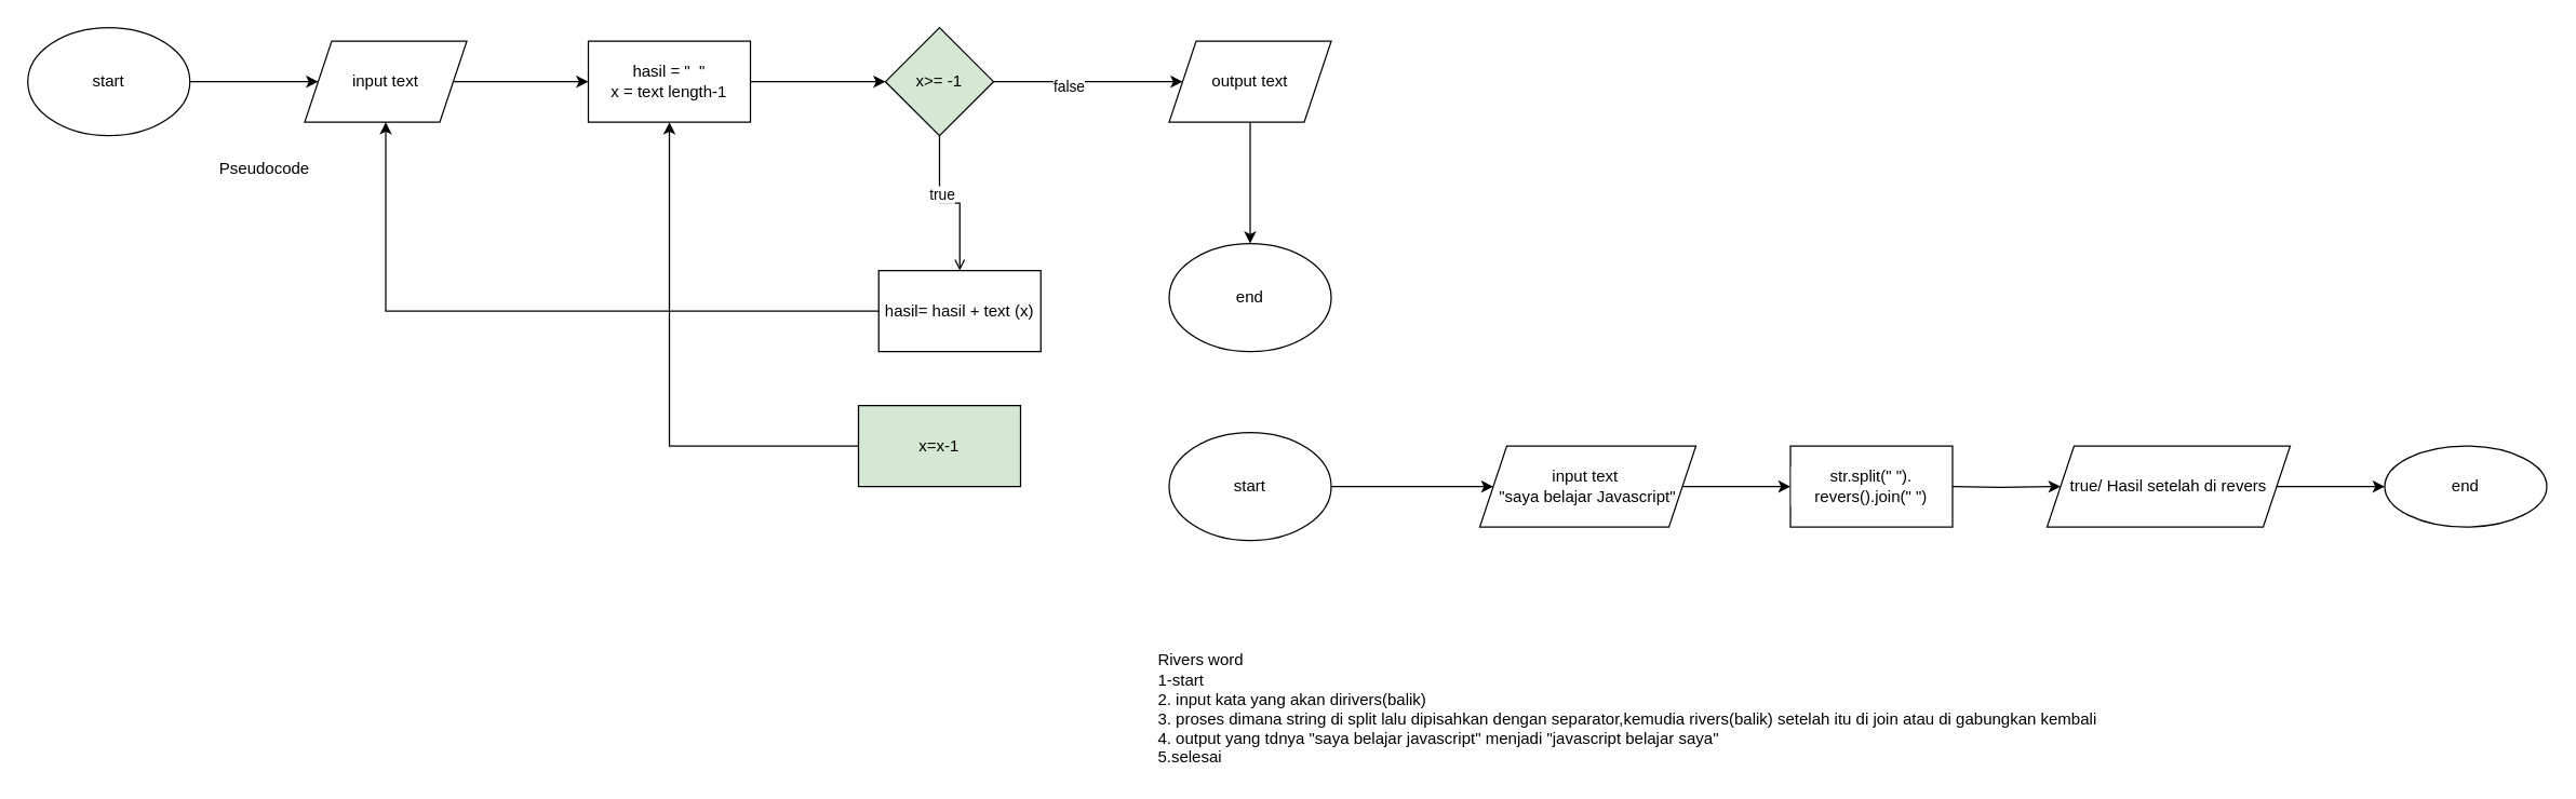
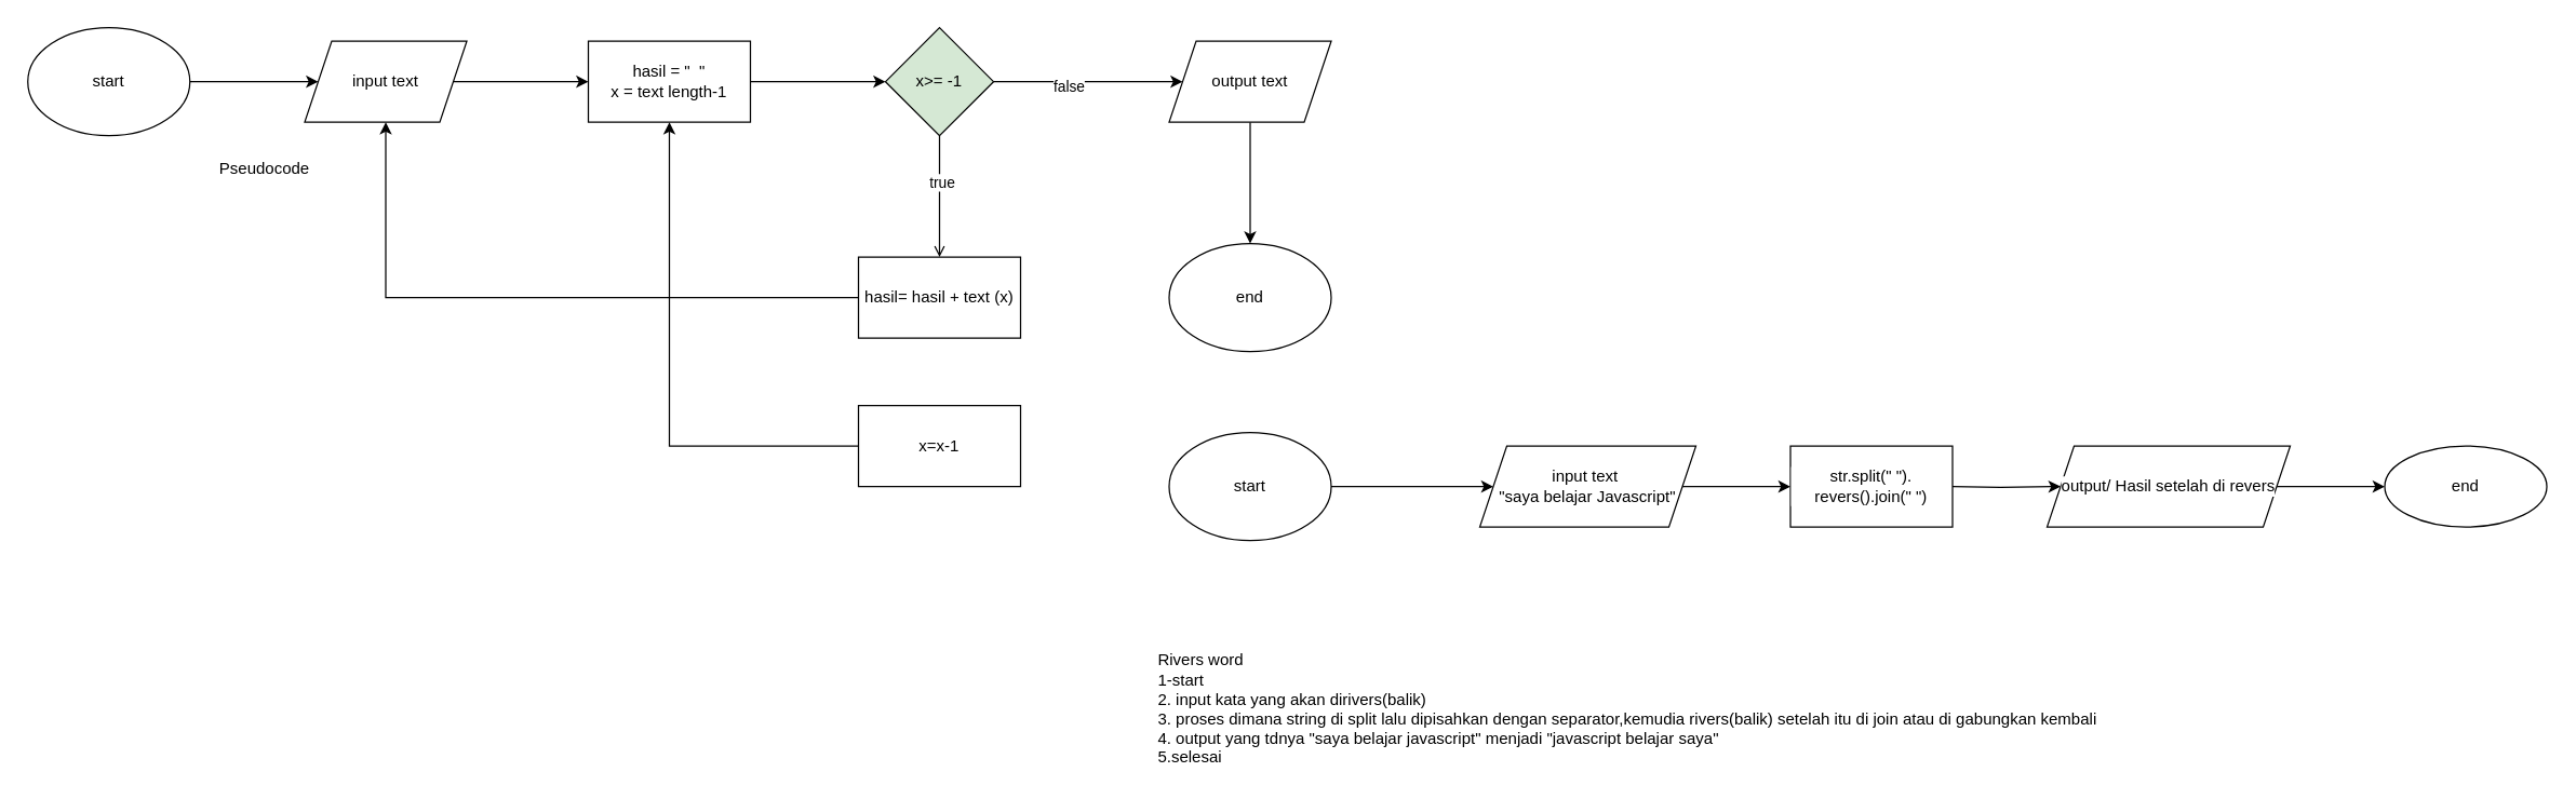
  <mxCell id="0" />
  <mxCell id="1" parent="0" />
  <mxCell id="2" value="start" style="ellipse;whiteSpace=wrap;html=1;" parent="1" vertex="1"><mxGeometry x="865" y="320" width="120" height="80" as="geometry" /></mxCell>
  <mxCell id="3" value="" style="endArrow=classic;html=1;rounded=0;exitX=1;exitY=0.5;exitDx=0;exitDy=0;" parent="1" source="2" edge="1"><mxGeometry width="50" height="50" relative="1" as="geometry"><mxPoint x="905" y="390" as="sourcePoint" /><mxPoint x="1105" y="360" as="targetPoint" /></mxGeometry></mxCell>
  <mxCell id="4" style="edgeStyle=orthogonalEdgeStyle;rounded=0;orthogonalLoop=1;jettySize=auto;html=1;" parent="1" source="5" edge="1"><mxGeometry relative="1" as="geometry"><mxPoint x="1325" y="360" as="targetPoint" /></mxGeometry></mxCell>
  <mxCell id="5" value="input text&amp;nbsp;&lt;br&gt;&quot;saya belajar Javascript&quot;" style="shape=parallelogram;perimeter=parallelogramPerimeter;whiteSpace=wrap;html=1;fixedSize=1;" parent="1" vertex="1"><mxGeometry x="1095" y="330" width="160" height="60" as="geometry" /></mxCell>
  <mxCell id="6" style="edgeStyle=orthogonalEdgeStyle;rounded=0;orthogonalLoop=1;jettySize=auto;html=1;entryX=0;entryY=0.5;entryDx=0;entryDy=0;" parent="1" target="8" edge="1"><mxGeometry relative="1" as="geometry"><mxPoint x="1445" y="360" as="sourcePoint" /></mxGeometry></mxCell>
  <mxCell id="7" value="" style="edgeStyle=orthogonalEdgeStyle;rounded=0;orthogonalLoop=1;jettySize=auto;html=1;" parent="1" source="8" target="9" edge="1"><mxGeometry relative="1" as="geometry" /></mxCell>
- <mxCell id="8" value="true/ Hasil setelah di revers" style="shape=parallelogram;perimeter=parallelogramPerimeter;whiteSpace=wrap;html=1;fixedSize=1;labelBackgroundColor=#FFFFFF;" parent="1" vertex="1"><mxGeometry x="1515" y="330" width="180" height="60" as="geometry" /></mxCell>
+ <mxCell id="8" value="output/ Hasil setelah di revers" style="shape=parallelogram;perimeter=parallelogramPerimeter;whiteSpace=wrap;html=1;fixedSize=1;labelBackgroundColor=#FFFFFF;" parent="1" vertex="1"><mxGeometry x="1515" y="330" width="180" height="60" as="geometry" /></mxCell>
  <mxCell id="9" value="end" style="ellipse;whiteSpace=wrap;html=1;labelBackgroundColor=#FFFFFF;" parent="1" vertex="1"><mxGeometry x="1765" y="330" width="120" height="60" as="geometry" /></mxCell>
  <mxCell id="10" value="&lt;span&gt;str.split(&quot; &quot;). revers().join(&quot; &quot;)&lt;/span&gt;" style="rounded=0;whiteSpace=wrap;html=1;labelBackgroundColor=#FFFFFF;" parent="1" vertex="1"><mxGeometry x="1325" y="330" width="120" height="60" as="geometry" /></mxCell>
  <mxCell id="11" value="Rivers word&lt;br&gt;1-start&lt;br&gt;2. input kata yang akan dirivers(balik)&lt;br&gt;3. proses dimana string di split lalu dipisahkan dengan separator,kemudia rivers(balik) setelah itu di join atau di gabungkan kembali&lt;br&gt;4. output yang tdnya &quot;saya belajar javascript&quot; menjadi &quot;javascript belajar saya&quot;&lt;br&gt;5.selesai" style="text;html=1;align=left;verticalAlign=middle;resizable=0;points=[];autosize=1;strokeColor=none;fillColor=none;" parent="1" vertex="1"><mxGeometry x="855" y="480" width="710" height="90" as="geometry" /></mxCell>
  <mxCell id="12" style="edgeStyle=orthogonalEdgeStyle;rounded=0;orthogonalLoop=1;jettySize=auto;html=1;entryX=0;entryY=0.5;entryDx=0;entryDy=0;" edge="1" parent="1" source="13" target="15"><mxGeometry relative="1" as="geometry" /></mxCell>
  <mxCell id="13" value="start" style="ellipse;whiteSpace=wrap;html=1;" vertex="1" parent="1"><mxGeometry x="20" y="20" width="120" height="80" as="geometry" /></mxCell>
  <mxCell id="14" style="edgeStyle=orthogonalEdgeStyle;rounded=0;orthogonalLoop=1;jettySize=auto;html=1;entryX=0;entryY=0.5;entryDx=0;entryDy=0;" edge="1" parent="1" source="15" target="17"><mxGeometry relative="1" as="geometry" /></mxCell>
  <mxCell id="15" value="input text" style="shape=parallelogram;perimeter=parallelogramPerimeter;whiteSpace=wrap;html=1;fixedSize=1;" vertex="1" parent="1"><mxGeometry x="225" y="30" width="120" height="60" as="geometry" /></mxCell>
  <mxCell id="16" style="edgeStyle=orthogonalEdgeStyle;rounded=0;orthogonalLoop=1;jettySize=auto;html=1;exitX=1;exitY=0.5;exitDx=0;exitDy=0;entryX=0;entryY=0.5;entryDx=0;entryDy=0;" edge="1" parent="1" source="17" target="22"><mxGeometry relative="1" as="geometry" /></mxCell>
  <mxCell id="17" value="hasil = &quot;&amp;nbsp; &quot;&lt;br&gt;x = text length-1" style="rounded=0;whiteSpace=wrap;html=1;" vertex="1" parent="1"><mxGeometry x="435" y="30" width="120" height="60" as="geometry" /></mxCell>
  <mxCell id="18" style="edgeStyle=orthogonalEdgeStyle;rounded=0;orthogonalLoop=1;jettySize=auto;html=1;entryX=0;entryY=0.5;entryDx=0;entryDy=0;" edge="1" parent="1" source="22" target="28"><mxGeometry relative="1" as="geometry" /></mxCell>
  <mxCell id="19" value="false" style="edgeLabel;html=1;align=center;verticalAlign=middle;resizable=0;points=[];" vertex="1" connectable="0" parent="18"><mxGeometry x="-0.214" y="-3" relative="1" as="geometry"><mxPoint as="offset" /></mxGeometry></mxCell>
  <mxCell id="20" style="edgeStyle=orthogonalEdgeStyle;rounded=0;orthogonalLoop=1;jettySize=auto;html=1;entryX=0.5;entryY=0;entryDx=0;entryDy=0;endArrow=open;" edge="1" parent="1" source="22" target="24"><mxGeometry relative="1" as="geometry" /></mxCell>
  <mxCell id="21" value="true" style="edgeLabel;html=1;align=center;verticalAlign=middle;resizable=0;points=[];" vertex="1" connectable="0" parent="20"><mxGeometry x="-0.244" y="1" relative="1" as="geometry"><mxPoint as="offset" /></mxGeometry></mxCell>
  <mxCell id="22" value="x&amp;gt;= -1" style="rhombus;whiteSpace=wrap;html=1;fillColor=#d5e8d4;" vertex="1" parent="1"><mxGeometry x="655" y="20" width="80" height="80" as="geometry" /></mxCell>
  <mxCell id="23" style="edgeStyle=orthogonalEdgeStyle;rounded=0;orthogonalLoop=1;jettySize=auto;html=1;" edge="1" parent="1" source="24" target="15"><mxGeometry relative="1" as="geometry" /></mxCell>
- <mxCell id="24" value="hasil= hasil + text (x)" style="rounded=0;whiteSpace=wrap;html=1;" vertex="1" parent="1"><mxGeometry x="650" y="200" width="120" height="60" as="geometry" /></mxCell>
+ <mxCell id="24" value="hasil= hasil + text (x)" style="rounded=0;whiteSpace=wrap;html=1;" vertex="1" parent="1"><mxGeometry x="635" y="190" width="120" height="60" as="geometry" /></mxCell>
  <mxCell id="25" style="edgeStyle=orthogonalEdgeStyle;rounded=0;orthogonalLoop=1;jettySize=auto;html=1;exitX=0;exitY=0.5;exitDx=0;exitDy=0;entryX=0.5;entryY=1;entryDx=0;entryDy=0;" edge="1" parent="1" source="26" target="17"><mxGeometry relative="1" as="geometry" /></mxCell>
- <mxCell id="26" value="x=x-1" style="rounded=0;whiteSpace=wrap;html=1;fillColor=#d5e8d4;" vertex="1" parent="1"><mxGeometry x="635" y="300" width="120" height="60" as="geometry" /></mxCell>
+ <mxCell id="26" value="x=x-1" style="rounded=0;whiteSpace=wrap;html=1;" vertex="1" parent="1"><mxGeometry x="635" y="300" width="120" height="60" as="geometry" /></mxCell>
  <mxCell id="27" style="edgeStyle=orthogonalEdgeStyle;rounded=0;orthogonalLoop=1;jettySize=auto;html=1;entryX=0.5;entryY=0;entryDx=0;entryDy=0;" edge="1" parent="1" source="28" target="29"><mxGeometry relative="1" as="geometry" /></mxCell>
  <mxCell id="28" value="output text" style="shape=parallelogram;perimeter=parallelogramPerimeter;whiteSpace=wrap;html=1;fixedSize=1;" vertex="1" parent="1"><mxGeometry x="865" y="30" width="120" height="60" as="geometry" /></mxCell>
  <mxCell id="29" value="end" style="ellipse;whiteSpace=wrap;html=1;" vertex="1" parent="1"><mxGeometry x="865" y="180" width="120" height="80" as="geometry" /></mxCell>
  <mxCell id="30" value="Pseudocode" style="text;html=1;align=center;verticalAlign=middle;resizable=0;points=[];autosize=1;strokeColor=none;fillColor=none;" vertex="1" parent="1"><mxGeometry x="155" y="115" width="80" height="20" as="geometry" /></mxCell>
